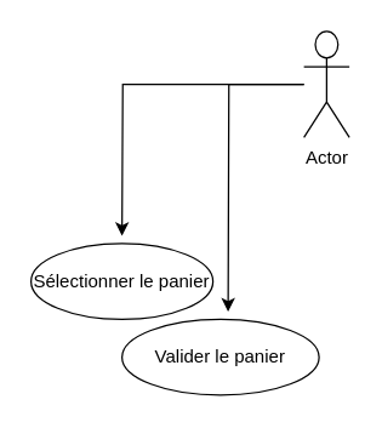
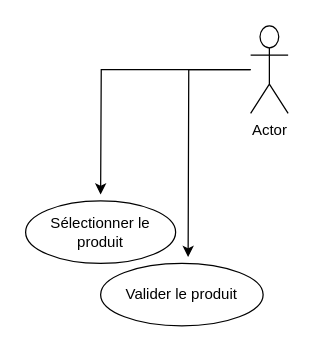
  <mxCell id="0" />
  <mxCell id="1" parent="0" />
  <mxCell id="2" style="edgeStyle=orthogonalEdgeStyle;rounded=0;orthogonalLoop=1;jettySize=auto;html=1;" edge="1" parent="1" source="4"><mxGeometry relative="1" as="geometry"><mxPoint x="80" y="155" as="targetPoint" /></mxGeometry></mxCell>
  <mxCell id="3" style="edgeStyle=orthogonalEdgeStyle;rounded=0;orthogonalLoop=1;jettySize=auto;html=1;" edge="1" parent="1" source="4"><mxGeometry relative="1" as="geometry"><mxPoint x="150" y="205" as="targetPoint" /></mxGeometry></mxCell>
  <mxCell id="4" value="Actor" style="shape=umlActor;verticalLabelPosition=bottom;verticalAlign=top;html=1;" vertex="1" parent="1"><mxGeometry x="200" y="20" width="30" height="70" as="geometry" /></mxCell>
- <mxCell id="5" value="Sélectionner le panier" style="ellipse;whiteSpace=wrap;html=1;" vertex="1" parent="1"><mxGeometry x="20" y="160" width="120" height="50" as="geometry" /></mxCell>
- <mxCell id="6" value="Valider le panier" style="ellipse;whiteSpace=wrap;html=1;" vertex="1" parent="1"><mxGeometry x="80" y="210" width="130" height="50" as="geometry" /></mxCell>
+ <mxCell id="5" value="Sélectionner le produit" style="ellipse;whiteSpace=wrap;html=1;" vertex="1" parent="1"><mxGeometry x="20" y="160" width="120" height="50" as="geometry" /></mxCell>
+ <mxCell id="6" value="Valider le produit" style="ellipse;whiteSpace=wrap;html=1;" vertex="1" parent="1"><mxGeometry x="80" y="210" width="130" height="50" as="geometry" /></mxCell>
